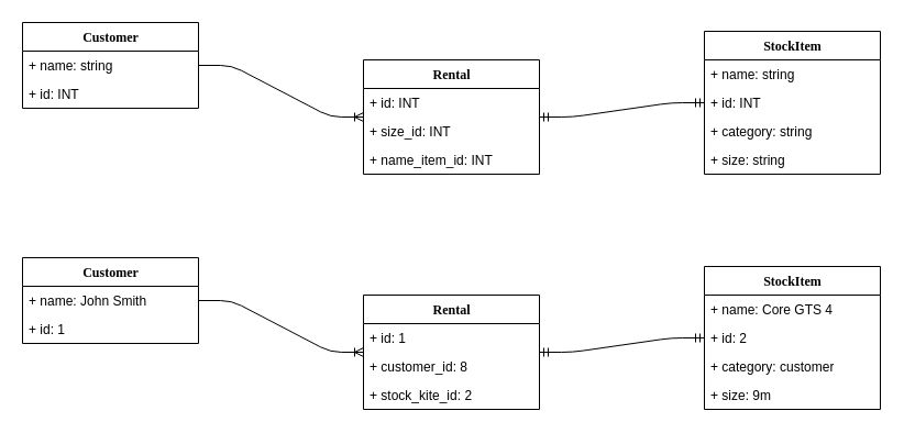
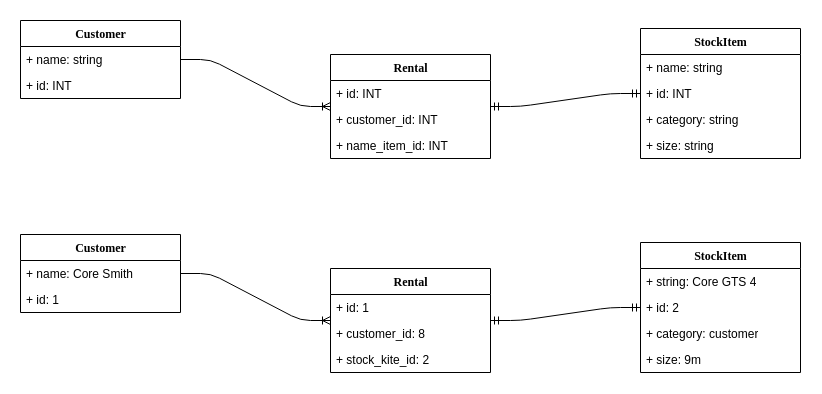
  <mxCell id="0" />
  <mxCell id="1" parent="0" />
  <mxCell id="2" value="StockItem" style="swimlane;html=1;fontStyle=1;align=center;verticalAlign=top;childLayout=stackLayout;horizontal=1;startSize=26;horizontalStack=0;resizeParent=1;resizeLast=0;collapsible=1;marginBottom=0;swimlaneFillColor=#ffffff;rounded=0;shadow=0;comic=0;labelBackgroundColor=none;strokeColor=#000000;strokeWidth=1;fillColor=none;fontFamily=Verdana;fontSize=12;fontColor=#000000;" parent="1" vertex="1"><mxGeometry x="640" y="28" width="160" height="130" as="geometry" /></mxCell>
  <mxCell id="3" value="+ name: string" style="text;html=1;strokeColor=none;fillColor=none;align=left;verticalAlign=top;spacingLeft=4;spacingRight=4;whiteSpace=wrap;overflow=hidden;rotatable=0;points=[[0,0.5],[1,0.5]];portConstraint=eastwest;" parent="2" vertex="1"><mxGeometry y="26" width="160" height="26" as="geometry" /></mxCell>
  <mxCell id="4" value="+ id: INT" style="text;html=1;strokeColor=none;fillColor=none;align=left;verticalAlign=top;spacingLeft=4;spacingRight=4;whiteSpace=wrap;overflow=hidden;rotatable=0;points=[[0,0.5],[1,0.5]];portConstraint=eastwest;" parent="2" vertex="1"><mxGeometry y="52" width="160" height="26" as="geometry" /></mxCell>
  <mxCell id="5" value="+ category: string" style="text;html=1;strokeColor=none;fillColor=none;align=left;verticalAlign=top;spacingLeft=4;spacingRight=4;whiteSpace=wrap;overflow=hidden;rotatable=0;points=[[0,0.5],[1,0.5]];portConstraint=eastwest;" parent="2" vertex="1"><mxGeometry y="78" width="160" height="26" as="geometry" /></mxCell>
  <mxCell id="6" value="+ size: string" style="text;html=1;strokeColor=none;fillColor=none;align=left;verticalAlign=top;spacingLeft=4;spacingRight=4;whiteSpace=wrap;overflow=hidden;rotatable=0;points=[[0,0.5],[1,0.5]];portConstraint=eastwest;" parent="2" vertex="1"><mxGeometry y="104" width="160" height="26" as="geometry" /></mxCell>
  <mxCell id="7" value="Customer" style="swimlane;html=1;fontStyle=1;align=center;verticalAlign=top;childLayout=stackLayout;horizontal=1;startSize=26;horizontalStack=0;resizeParent=1;resizeLast=0;collapsible=1;marginBottom=0;swimlaneFillColor=#ffffff;rounded=0;shadow=0;comic=0;labelBackgroundColor=none;strokeColor=#000000;strokeWidth=1;fillColor=none;fontFamily=Verdana;fontSize=12;fontColor=#000000;" parent="1" vertex="1"><mxGeometry x="20" y="20" width="160" height="78" as="geometry" /></mxCell>
  <mxCell id="8" value="+ name: string" style="text;html=1;strokeColor=none;fillColor=none;align=left;verticalAlign=top;spacingLeft=4;spacingRight=4;whiteSpace=wrap;overflow=hidden;rotatable=0;points=[[0,0.5],[1,0.5]];portConstraint=eastwest;" parent="7" vertex="1"><mxGeometry y="26" width="160" height="26" as="geometry" /></mxCell>
  <mxCell id="9" value="+ id: INT" style="text;html=1;strokeColor=none;fillColor=none;align=left;verticalAlign=top;spacingLeft=4;spacingRight=4;whiteSpace=wrap;overflow=hidden;rotatable=0;points=[[0,0.5],[1,0.5]];portConstraint=eastwest;" parent="7" vertex="1"><mxGeometry y="52" width="160" height="26" as="geometry" /></mxCell>
  <mxCell id="10" value="Rental" style="swimlane;html=1;fontStyle=1;align=center;verticalAlign=top;childLayout=stackLayout;horizontal=1;startSize=26;horizontalStack=0;resizeParent=1;resizeLast=0;collapsible=1;marginBottom=0;swimlaneFillColor=#ffffff;rounded=0;shadow=0;comic=0;labelBackgroundColor=none;strokeColor=#000000;strokeWidth=1;fillColor=none;fontFamily=Verdana;fontSize=12;fontColor=#000000;" parent="1" vertex="1"><mxGeometry x="330" y="54" width="160" height="104" as="geometry" /></mxCell>
  <mxCell id="11" value="+ id: INT" style="text;html=1;strokeColor=none;fillColor=none;align=left;verticalAlign=top;spacingLeft=4;spacingRight=4;whiteSpace=wrap;overflow=hidden;rotatable=0;points=[[0,0.5],[1,0.5]];portConstraint=eastwest;" parent="10" vertex="1"><mxGeometry y="26" width="160" height="26" as="geometry" /></mxCell>
- <mxCell id="12" value="+ size_id: INT" style="text;html=1;strokeColor=none;fillColor=none;align=left;verticalAlign=top;spacingLeft=4;spacingRight=4;whiteSpace=wrap;overflow=hidden;rotatable=0;points=[[0,0.5],[1,0.5]];portConstraint=eastwest;" parent="10" vertex="1"><mxGeometry y="52" width="160" height="26" as="geometry" /></mxCell>
+ <mxCell id="12" value="+ customer_id: INT" style="text;html=1;strokeColor=none;fillColor=none;align=left;verticalAlign=top;spacingLeft=4;spacingRight=4;whiteSpace=wrap;overflow=hidden;rotatable=0;points=[[0,0.5],[1,0.5]];portConstraint=eastwest;" parent="10" vertex="1"><mxGeometry y="52" width="160" height="26" as="geometry" /></mxCell>
  <mxCell id="13" value="+ name_item_id: INT" style="text;html=1;strokeColor=none;fillColor=none;align=left;verticalAlign=top;spacingLeft=4;spacingRight=4;whiteSpace=wrap;overflow=hidden;rotatable=0;points=[[0,0.5],[1,0.5]];portConstraint=eastwest;" parent="10" vertex="1"><mxGeometry y="78" width="160" height="26" as="geometry" /></mxCell>
  <mxCell id="14" value="" style="edgeStyle=entityRelationEdgeStyle;fontSize=12;html=1;endArrow=ERoneToMany;" parent="1" source="7" target="10" edge="1"><mxGeometry width="100" height="100" relative="1" as="geometry"><mxPoint x="250" y="172" as="sourcePoint" /><mxPoint x="350" y="72" as="targetPoint" /></mxGeometry></mxCell>
  <mxCell id="15" value="" style="edgeStyle=entityRelationEdgeStyle;fontSize=12;html=1;endArrow=ERmandOne;startArrow=ERmandOne;" parent="1" source="10" target="2" edge="1"><mxGeometry width="100" height="100" relative="1" as="geometry"><mxPoint x="520" y="436" as="sourcePoint" /><mxPoint x="620" y="336" as="targetPoint" /></mxGeometry></mxCell>
  <mxCell id="16" value="StockItem" style="swimlane;html=1;fontStyle=1;align=center;verticalAlign=top;childLayout=stackLayout;horizontal=1;startSize=26;horizontalStack=0;resizeParent=1;resizeLast=0;collapsible=1;marginBottom=0;swimlaneFillColor=#ffffff;rounded=0;shadow=0;comic=0;labelBackgroundColor=none;strokeColor=#000000;strokeWidth=1;fillColor=none;fontFamily=Verdana;fontSize=12;fontColor=#000000;" parent="1" vertex="1"><mxGeometry x="640" y="242" width="160" height="130" as="geometry" /></mxCell>
- <mxCell id="17" value="+ name: Core GTS 4" style="text;html=1;strokeColor=none;fillColor=none;align=left;verticalAlign=top;spacingLeft=4;spacingRight=4;whiteSpace=wrap;overflow=hidden;rotatable=0;points=[[0,0.5],[1,0.5]];portConstraint=eastwest;" parent="16" vertex="1"><mxGeometry y="26" width="160" height="26" as="geometry" /></mxCell>
+ <mxCell id="17" value="+ string: Core GTS 4" style="text;html=1;strokeColor=none;fillColor=none;align=left;verticalAlign=top;spacingLeft=4;spacingRight=4;whiteSpace=wrap;overflow=hidden;rotatable=0;points=[[0,0.5],[1,0.5]];portConstraint=eastwest;" parent="16" vertex="1"><mxGeometry y="26" width="160" height="26" as="geometry" /></mxCell>
  <mxCell id="18" value="+ id: 2" style="text;html=1;strokeColor=none;fillColor=none;align=left;verticalAlign=top;spacingLeft=4;spacingRight=4;whiteSpace=wrap;overflow=hidden;rotatable=0;points=[[0,0.5],[1,0.5]];portConstraint=eastwest;" parent="16" vertex="1"><mxGeometry y="52" width="160" height="26" as="geometry" /></mxCell>
  <mxCell id="19" value="+ category: customer" style="text;html=1;strokeColor=none;fillColor=none;align=left;verticalAlign=top;spacingLeft=4;spacingRight=4;whiteSpace=wrap;overflow=hidden;rotatable=0;points=[[0,0.5],[1,0.5]];portConstraint=eastwest;" parent="16" vertex="1"><mxGeometry y="78" width="160" height="26" as="geometry" /></mxCell>
  <mxCell id="20" value="+ size: 9m" style="text;html=1;strokeColor=none;fillColor=none;align=left;verticalAlign=top;spacingLeft=4;spacingRight=4;whiteSpace=wrap;overflow=hidden;rotatable=0;points=[[0,0.5],[1,0.5]];portConstraint=eastwest;" parent="16" vertex="1"><mxGeometry y="104" width="160" height="26" as="geometry" /></mxCell>
  <mxCell id="21" value="Customer" style="swimlane;html=1;fontStyle=1;align=center;verticalAlign=top;childLayout=stackLayout;horizontal=1;startSize=26;horizontalStack=0;resizeParent=1;resizeLast=0;collapsible=1;marginBottom=0;swimlaneFillColor=#ffffff;rounded=0;shadow=0;comic=0;labelBackgroundColor=none;strokeColor=#000000;strokeWidth=1;fillColor=none;fontFamily=Verdana;fontSize=12;fontColor=#000000;" parent="1" vertex="1"><mxGeometry x="20" y="234" width="160" height="78" as="geometry" /></mxCell>
- <mxCell id="22" value="+ name: John Smith" style="text;html=1;strokeColor=none;fillColor=none;align=left;verticalAlign=top;spacingLeft=4;spacingRight=4;whiteSpace=wrap;overflow=hidden;rotatable=0;points=[[0,0.5],[1,0.5]];portConstraint=eastwest;" parent="21" vertex="1"><mxGeometry y="26" width="160" height="26" as="geometry" /></mxCell>
+ <mxCell id="22" value="+ name: Core Smith" style="text;html=1;strokeColor=none;fillColor=none;align=left;verticalAlign=top;spacingLeft=4;spacingRight=4;whiteSpace=wrap;overflow=hidden;rotatable=0;points=[[0,0.5],[1,0.5]];portConstraint=eastwest;" parent="21" vertex="1"><mxGeometry y="26" width="160" height="26" as="geometry" /></mxCell>
  <mxCell id="23" value="+ id: 1" style="text;html=1;strokeColor=none;fillColor=none;align=left;verticalAlign=top;spacingLeft=4;spacingRight=4;whiteSpace=wrap;overflow=hidden;rotatable=0;points=[[0,0.5],[1,0.5]];portConstraint=eastwest;" parent="21" vertex="1"><mxGeometry y="52" width="160" height="26" as="geometry" /></mxCell>
  <mxCell id="24" value="Rental" style="swimlane;html=1;fontStyle=1;align=center;verticalAlign=top;childLayout=stackLayout;horizontal=1;startSize=26;horizontalStack=0;resizeParent=1;resizeLast=0;collapsible=1;marginBottom=0;swimlaneFillColor=#ffffff;rounded=0;shadow=0;comic=0;labelBackgroundColor=none;strokeColor=#000000;strokeWidth=1;fillColor=none;fontFamily=Verdana;fontSize=12;fontColor=#000000;" parent="1" vertex="1"><mxGeometry x="330" y="268" width="160" height="104" as="geometry" /></mxCell>
  <mxCell id="25" value="+ id: 1" style="text;html=1;strokeColor=none;fillColor=none;align=left;verticalAlign=top;spacingLeft=4;spacingRight=4;whiteSpace=wrap;overflow=hidden;rotatable=0;points=[[0,0.5],[1,0.5]];portConstraint=eastwest;" parent="24" vertex="1"><mxGeometry y="26" width="160" height="26" as="geometry" /></mxCell>
  <mxCell id="26" value="+ customer_id: 8" style="text;html=1;strokeColor=none;fillColor=none;align=left;verticalAlign=top;spacingLeft=4;spacingRight=4;whiteSpace=wrap;overflow=hidden;rotatable=0;points=[[0,0.5],[1,0.5]];portConstraint=eastwest;" parent="24" vertex="1"><mxGeometry y="52" width="160" height="26" as="geometry" /></mxCell>
  <mxCell id="27" value="+ stock_kite_id: 2" style="text;html=1;strokeColor=none;fillColor=none;align=left;verticalAlign=top;spacingLeft=4;spacingRight=4;whiteSpace=wrap;overflow=hidden;rotatable=0;points=[[0,0.5],[1,0.5]];portConstraint=eastwest;" parent="24" vertex="1"><mxGeometry y="78" width="160" height="26" as="geometry" /></mxCell>
  <mxCell id="28" value="" style="edgeStyle=entityRelationEdgeStyle;fontSize=12;html=1;endArrow=ERoneToMany;" parent="1" source="21" target="24" edge="1"><mxGeometry width="100" height="100" relative="1" as="geometry"><mxPoint x="250" y="386" as="sourcePoint" /><mxPoint x="350" y="286" as="targetPoint" /></mxGeometry></mxCell>
  <mxCell id="29" value="" style="edgeStyle=entityRelationEdgeStyle;fontSize=12;html=1;endArrow=ERmandOne;startArrow=ERmandOne;" parent="1" source="24" target="16" edge="1"><mxGeometry width="100" height="100" relative="1" as="geometry"><mxPoint x="520" y="650" as="sourcePoint" /><mxPoint x="620" y="550" as="targetPoint" /></mxGeometry></mxCell>
